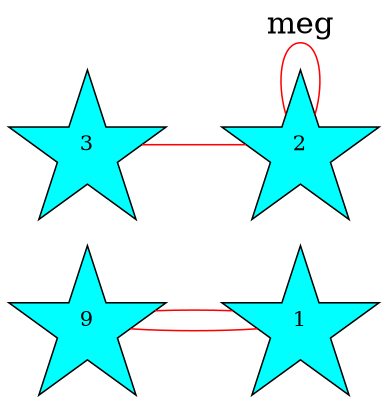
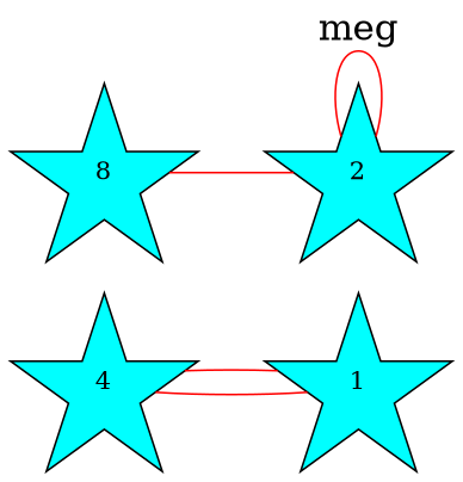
  graph {
    rankdir=LR
    node [fillcolor=aqua shape=star style=filled]
    edge [color=red fontsize="20pt"]
-   4 [label=9]
+   4
    1
    2
-   3
+   3 [label=8]
    4 -- 1
    4 -- 1
    2 -- 2 [label=meg]
    3 -- 2
  }
